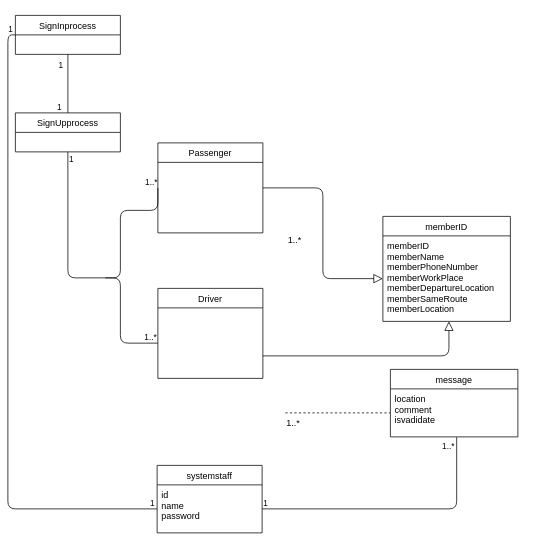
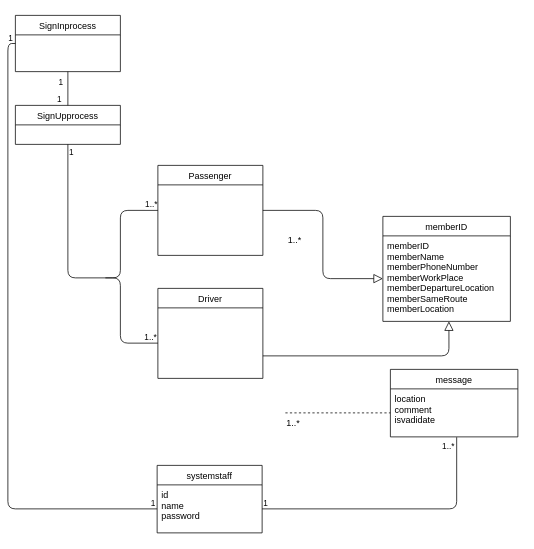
  <mxCell id="0" />
  <mxCell id="1" parent="0" />
- <mxCell id="2" value="SignInprocess" style="swimlane;fontStyle=0;childLayout=stackLayout;horizontal=1;startSize=26;fillColor=none;horizontalStack=0;resizeParent=1;resizeParentMax=0;resizeLast=0;collapsible=1;marginBottom=0;" parent="1" vertex="1"><mxGeometry x="20" y="20" width="140" height="52" as="geometry" /></mxCell>
- <mxCell id="3" value="SignUpprocess" style="swimlane;fontStyle=0;childLayout=stackLayout;horizontal=1;startSize=26;fillColor=none;horizontalStack=0;resizeParent=1;resizeParentMax=0;resizeLast=0;collapsible=1;marginBottom=0;" parent="1" vertex="1"><mxGeometry x="20" y="150" width="140" height="52" as="geometry" /></mxCell>
+ <mxCell id="2" value="SignInprocess" style="swimlane;fontStyle=0;childLayout=stackLayout;horizontal=1;startSize=26;fillColor=none;horizontalStack=0;resizeParent=1;resizeParentMax=0;resizeLast=0;collapsible=1;marginBottom=0;" parent="1" vertex="1"><mxGeometry x="20" y="20" width="140" height="75" as="geometry" /></mxCell>
+ <mxCell id="3" value="SignUpprocess" style="swimlane;fontStyle=0;childLayout=stackLayout;horizontal=1;startSize=26;fillColor=none;horizontalStack=0;resizeParent=1;resizeParentMax=0;resizeLast=0;collapsible=1;marginBottom=0;" parent="1" vertex="1"><mxGeometry x="20" y="140" width="140" height="52" as="geometry" /></mxCell>
  <mxCell id="4" value="" style="endArrow=none;html=1;edgeStyle=orthogonalEdgeStyle;rounded=0;exitX=0.5;exitY=0;exitDx=0;exitDy=0;entryX=0.5;entryY=1;entryDx=0;entryDy=0;" parent="1" source="3" target="2" edge="1"><mxGeometry relative="1" as="geometry"><mxPoint x="90" y="140" as="sourcePoint" /><mxPoint x="250" y="140" as="targetPoint" /></mxGeometry></mxCell>
  <mxCell id="5" value="1" style="edgeLabel;resizable=0;html=1;align=left;verticalAlign=bottom;" parent="4" connectable="0" vertex="1"><mxGeometry x="-1" relative="1" as="geometry"><mxPoint x="-16" as="offset" /></mxGeometry></mxCell>
  <mxCell id="6" value="1" style="edgeLabel;resizable=0;html=1;align=right;verticalAlign=bottom;" parent="4" connectable="0" vertex="1"><mxGeometry x="1" relative="1" as="geometry"><mxPoint x="-6" y="22" as="offset" /></mxGeometry></mxCell>
  <mxCell id="7" value="" style="endArrow=none;html=1;edgeStyle=orthogonalEdgeStyle;rounded=1;exitX=0.5;exitY=1;exitDx=0;exitDy=0;entryX=0;entryY=0.5;entryDx=0;entryDy=0;" parent="1" source="3" edge="1"><mxGeometry relative="1" as="geometry"><mxPoint x="310" y="350" as="sourcePoint" /><mxPoint x="210" y="457" as="targetPoint" /><Array as="points"><mxPoint x="90" y="370" /><mxPoint x="160" y="370" /><mxPoint x="160" y="457" /></Array></mxGeometry></mxCell>
  <mxCell id="8" value="1" style="edgeLabel;resizable=0;html=1;align=left;verticalAlign=bottom;" parent="7" connectable="0" vertex="1"><mxGeometry x="-1" relative="1" as="geometry"><mxPoint y="18" as="offset" /></mxGeometry></mxCell>
  <mxCell id="9" value="" style="endArrow=none;html=1;edgeStyle=orthogonalEdgeStyle;rounded=1;entryX=0;entryY=0.5;entryDx=0;entryDy=0;" parent="1" target="11" edge="1"><mxGeometry relative="1" as="geometry"><mxPoint x="140" y="370" as="sourcePoint" /><mxPoint x="190" y="296" as="targetPoint" /><Array as="points"><mxPoint x="160" y="370" /><mxPoint x="160" y="280" /></Array></mxGeometry></mxCell>
  <mxCell id="10" value="1..*" style="edgeLabel;resizable=0;html=1;align=right;verticalAlign=bottom;" parent="9" connectable="0" vertex="1"><mxGeometry x="1" relative="1" as="geometry" /></mxCell>
- <mxCell id="11" value="Passenger" style="swimlane;fontStyle=0;childLayout=stackLayout;horizontal=1;startSize=26;fillColor=none;horizontalStack=0;resizeParent=1;resizeParentMax=0;resizeLast=0;collapsible=1;marginBottom=0;" parent="1" vertex="1"><mxGeometry x="210" y="190" width="140" height="120" as="geometry" /></mxCell>
+ <mxCell id="11" value="Passenger" style="swimlane;fontStyle=0;childLayout=stackLayout;horizontal=1;startSize=26;fillColor=none;horizontalStack=0;resizeParent=1;resizeParentMax=0;resizeLast=0;collapsible=1;marginBottom=0;" parent="1" vertex="1"><mxGeometry x="210" y="220" width="140" height="120" as="geometry" /></mxCell>
  <mxCell id="12" value="Driver" style="swimlane;fontStyle=0;childLayout=stackLayout;horizontal=1;startSize=26;fillColor=none;horizontalStack=0;resizeParent=1;resizeParentMax=0;resizeLast=0;collapsible=1;marginBottom=0;" parent="1" vertex="1"><mxGeometry x="210" y="384" width="140" height="120" as="geometry" /></mxCell>
  <mxCell id="13" value="memberID" style="swimlane;fontStyle=0;childLayout=stackLayout;horizontal=1;startSize=26;fillColor=none;horizontalStack=0;resizeParent=1;resizeParentMax=0;resizeLast=0;collapsible=1;marginBottom=0;" parent="1" vertex="1"><mxGeometry x="510" y="288" width="170" height="140" as="geometry" /></mxCell>
  <mxCell id="14" value="memberID&#10;memberName&#10;memberPhoneNumber&#10;memberWorkPlace&#10;memberDepartureLocation&#10;memberSameRoute&#10;memberLocation" style="text;strokeColor=none;fillColor=none;align=left;verticalAlign=top;spacingLeft=4;spacingRight=4;overflow=hidden;rotatable=0;points=[[0,0.5],[1,0.5]];portConstraint=eastwest;" parent="13" vertex="1"><mxGeometry y="26" width="170" height="114" as="geometry" /></mxCell>
  <mxCell id="15" value="1..*" style="edgeLabel;resizable=0;html=1;align=right;verticalAlign=bottom;" parent="1" connectable="0" vertex="1"><mxGeometry x="209" y="457" as="geometry" /></mxCell>
  <mxCell id="16" value="message" style="swimlane;fontStyle=0;childLayout=stackLayout;horizontal=1;startSize=26;fillColor=none;horizontalStack=0;resizeParent=1;resizeParentMax=0;resizeLast=0;collapsible=1;marginBottom=0;" vertex="1" parent="1"><mxGeometry x="520" y="492" width="170" height="90" as="geometry" /></mxCell>
  <mxCell id="17" value="location&#10;comment&#10;isvadidate" style="text;strokeColor=none;fillColor=none;align=left;verticalAlign=top;spacingLeft=4;spacingRight=4;overflow=hidden;rotatable=0;points=[[0,0.5],[1,0.5]];portConstraint=eastwest;" vertex="1" parent="16"><mxGeometry y="26" width="170" height="64" as="geometry" /></mxCell>
  <mxCell id="18" value="" style="endArrow=block;endSize=10;endFill=0;html=1;jumpSize=6;exitX=1;exitY=0.5;exitDx=0;exitDy=0;entryX=0;entryY=0.5;entryDx=0;entryDy=0;rounded=1;strokeColor=default;edgeStyle=orthogonalEdgeStyle;" edge="1" parent="1" source="11" target="14"><mxGeometry x="-0.125" y="70" width="160" relative="1" as="geometry"><mxPoint x="330" y="370" as="sourcePoint" /><mxPoint x="490" y="370" as="targetPoint" /><mxPoint as="offset" /></mxGeometry></mxCell>
  <mxCell id="19" value="" style="endArrow=block;endSize=10;endFill=0;html=1;rounded=1;strokeColor=default;jumpSize=6;exitX=1;exitY=0.75;exitDx=0;exitDy=0;edgeStyle=orthogonalEdgeStyle;entryX=0.518;entryY=1;entryDx=0;entryDy=0;entryPerimeter=0;" edge="1" parent="1" source="12" target="14"><mxGeometry y="50" width="160" relative="1" as="geometry"><mxPoint x="390" y="500" as="sourcePoint" /><mxPoint x="600" y="480" as="targetPoint" /><mxPoint as="offset" /></mxGeometry></mxCell>
  <mxCell id="20" value="" style="endArrow=none;dashed=1;html=1;rounded=1;endSize=10;strokeColor=default;jumpSize=6;entryX=0;entryY=0.5;entryDx=0;entryDy=0;" edge="1" parent="1" target="17"><mxGeometry width="50" height="50" relative="1" as="geometry"><mxPoint x="380" y="550" as="sourcePoint" /><mxPoint x="510" y="550" as="targetPoint" /></mxGeometry></mxCell>
  <mxCell id="21" value="1..*" style="text;html=1;align=center;verticalAlign=middle;resizable=0;points=[];autosize=1;strokeColor=none;fillColor=none;" vertex="1" parent="1"><mxGeometry x="375" y="554" width="30" height="20" as="geometry" /></mxCell>
  <mxCell id="22" value="1..*" style="text;html=1;align=center;verticalAlign=middle;resizable=0;points=[];autosize=1;strokeColor=none;fillColor=none;" vertex="1" parent="1"><mxGeometry x="377" y="310" width="30" height="20" as="geometry" /></mxCell>
  <mxCell id="23" value="systemstaff" style="swimlane;fontStyle=0;childLayout=stackLayout;horizontal=1;startSize=26;fillColor=none;horizontalStack=0;resizeParent=1;resizeParentMax=0;resizeLast=0;collapsible=1;marginBottom=0;" vertex="1" parent="1"><mxGeometry x="209" y="620" width="140" height="90" as="geometry" /></mxCell>
  <mxCell id="24" value="id&#10;name&#10;password" style="text;strokeColor=none;fillColor=none;align=left;verticalAlign=top;spacingLeft=4;spacingRight=4;overflow=hidden;rotatable=0;points=[[0,0.5],[1,0.5]];portConstraint=eastwest;" vertex="1" parent="23"><mxGeometry y="26" width="140" height="64" as="geometry" /></mxCell>
  <mxCell id="25" value="" style="endArrow=none;html=1;edgeStyle=orthogonalEdgeStyle;rounded=1;endSize=10;strokeColor=default;jumpSize=6;entryX=0;entryY=0.5;entryDx=0;entryDy=0;exitX=0;exitY=0.5;exitDx=0;exitDy=0;" edge="1" parent="1" source="2" target="24"><mxGeometry relative="1" as="geometry"><mxPoint x="-40" y="380" as="sourcePoint" /><mxPoint x="120" y="380" as="targetPoint" /></mxGeometry></mxCell>
  <mxCell id="26" value="1" style="edgeLabel;resizable=0;html=1;align=left;verticalAlign=bottom;" connectable="0" vertex="1" parent="25"><mxGeometry x="-1" relative="1" as="geometry"><mxPoint x="-11" as="offset" /></mxGeometry></mxCell>
  <mxCell id="27" value="1" style="edgeLabel;resizable=0;html=1;align=right;verticalAlign=bottom;" connectable="0" vertex="1" parent="25"><mxGeometry x="1" relative="1" as="geometry"><mxPoint x="-3" as="offset" /></mxGeometry></mxCell>
  <mxCell id="28" value="" style="endArrow=none;html=1;edgeStyle=orthogonalEdgeStyle;rounded=1;endSize=10;strokeColor=default;jumpSize=6;exitX=1;exitY=0.5;exitDx=0;exitDy=0;entryX=0.52;entryY=1.008;entryDx=0;entryDy=0;entryPerimeter=0;" edge="1" parent="1" source="24" target="17"><mxGeometry relative="1" as="geometry"><mxPoint x="450" y="680" as="sourcePoint" /><mxPoint x="610" y="680" as="targetPoint" /></mxGeometry></mxCell>
  <mxCell id="29" value="1" style="edgeLabel;resizable=0;html=1;align=left;verticalAlign=bottom;" connectable="0" vertex="1" parent="28"><mxGeometry x="-1" relative="1" as="geometry" /></mxCell>
  <mxCell id="30" value="1..*" style="edgeLabel;resizable=0;html=1;align=right;verticalAlign=bottom;" connectable="0" vertex="1" parent="28"><mxGeometry x="1" relative="1" as="geometry"><mxPoint x="-2" y="20" as="offset" /></mxGeometry></mxCell>
